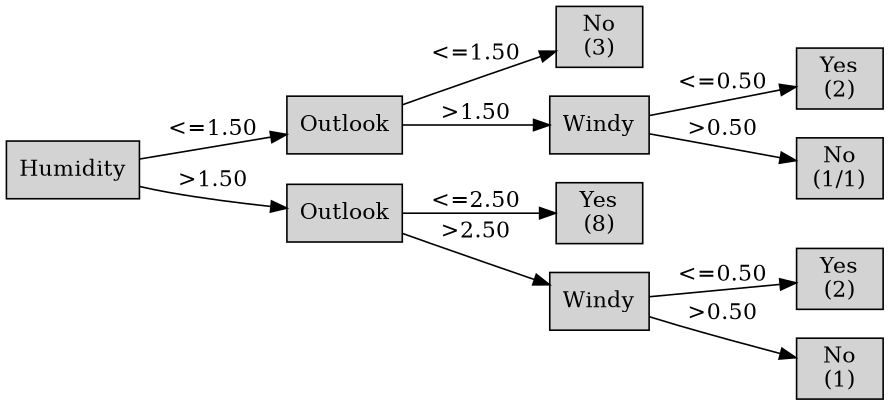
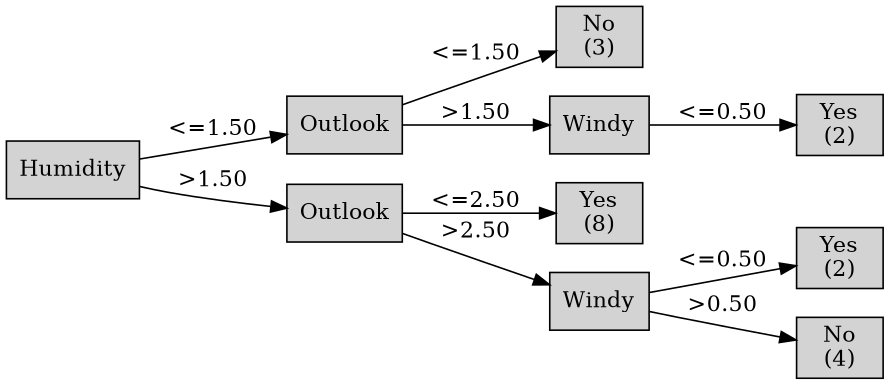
  digraph {
    rankdir=LR
    node [shape=box style=filled weight=3]
    n1 [label="Humidity\n" weight=1]
    n2 [label="Outlook\n" weight=2]
    n3 [label="Outlook\n" weight=2]
    n4 [label="No\n(3)\n"]
    n5 [label="Windy\n"]
    n6 [label="Yes\n(8)\n"]
    n7 [label="Windy\n"]
    n8 [label="Yes\n(2)\n" weight=4]
-   n9 [label="No\n(1/1)\n" weight=4]
    n10 [label="Yes\n(2)\n" weight=4]
-   n11 [label="No\n(1)\n" weight=4]
+   n11 [label="No\n(4)\n" weight=4]
    subgraph sub_1 {
      rank=same
      n1
    }
    subgraph sub_2 {
      rank=same
      n2
      n3
    }
    subgraph sub_3 {
      rank=same
      n4
      n5
      n6
      n7
    }
    subgraph sub_4 {
      rank=same
      n8
-     n9
      n10
      n11
    }
    n1 -> n2 [label="<=1.50"]
    n1 -> n3 [label=">1.50"]
    n2 -> n4 [label="<=1.50"]
    n2 -> n5 [label=">1.50"]
    n3 -> n6 [label="<=2.50"]
    n3 -> n7 [label=">2.50"]
    n5 -> n8 [label="<=0.50"]
-   n5 -> n9 [label=">0.50"]
    n7 -> n10 [label="<=0.50"]
    n7 -> n11 [label=">0.50"]
  }
